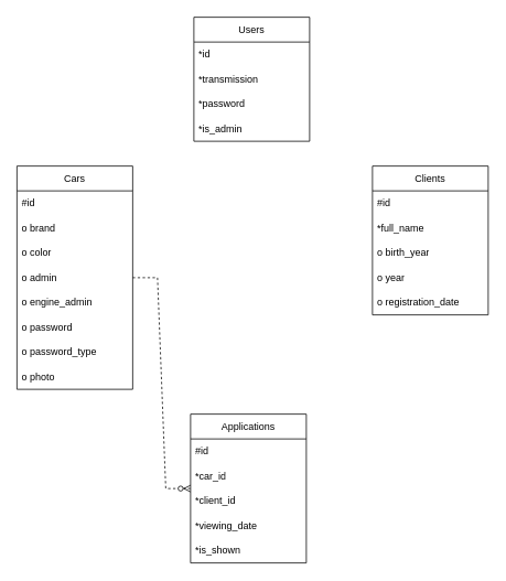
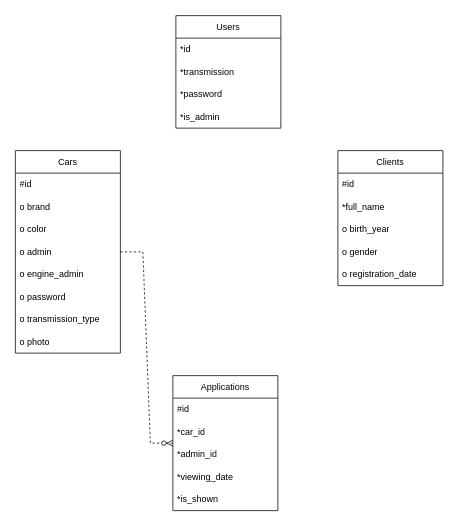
  <mxCell id="0" />
  <mxCell id="1" parent="0" />
  <mxCell id="2" value="Users" style="swimlane;fontStyle=0;childLayout=stackLayout;horizontal=1;startSize=30;horizontalStack=0;resizeParent=1;resizeParentMax=0;resizeLast=0;collapsible=1;marginBottom=0;whiteSpace=wrap;html=1;" vertex="1" parent="1"><mxGeometry x="234" y="20" width="140" height="150" as="geometry" /></mxCell>
  <mxCell id="3" value="*id" style="text;strokeColor=none;fillColor=none;align=left;verticalAlign=middle;spacingLeft=4;spacingRight=4;overflow=hidden;points=[[0,0.5],[1,0.5]];portConstraint=eastwest;rotatable=0;whiteSpace=wrap;html=1;" vertex="1" parent="2"><mxGeometry y="30" width="140" height="30" as="geometry" /></mxCell>
  <mxCell id="4" value="*transmission" style="text;strokeColor=none;fillColor=none;align=left;verticalAlign=middle;spacingLeft=4;spacingRight=4;overflow=hidden;points=[[0,0.5],[1,0.5]];portConstraint=eastwest;rotatable=0;whiteSpace=wrap;html=1;" vertex="1" parent="2"><mxGeometry y="60" width="140" height="30" as="geometry" /></mxCell>
  <mxCell id="5" value="*password" style="text;strokeColor=none;fillColor=none;align=left;verticalAlign=middle;spacingLeft=4;spacingRight=4;overflow=hidden;points=[[0,0.5],[1,0.5]];portConstraint=eastwest;rotatable=0;whiteSpace=wrap;html=1;" vertex="1" parent="2"><mxGeometry y="90" width="140" height="30" as="geometry" /></mxCell>
  <mxCell id="6" value="*is_admin" style="text;strokeColor=none;fillColor=none;align=left;verticalAlign=middle;spacingLeft=4;spacingRight=4;overflow=hidden;points=[[0,0.5],[1,0.5]];portConstraint=eastwest;rotatable=0;whiteSpace=wrap;html=1;" vertex="1" parent="2"><mxGeometry y="120" width="140" height="30" as="geometry" /></mxCell>
  <mxCell id="7" value="Clients" style="swimlane;fontStyle=0;childLayout=stackLayout;horizontal=1;startSize=30;horizontalStack=0;resizeParent=1;resizeParentMax=0;resizeLast=0;collapsible=1;marginBottom=0;whiteSpace=wrap;html=1;" vertex="1" parent="1"><mxGeometry x="450" y="200" width="140" height="180" as="geometry" /></mxCell>
  <mxCell id="8" value="#id" style="text;strokeColor=none;fillColor=none;align=left;verticalAlign=middle;spacingLeft=4;spacingRight=4;overflow=hidden;points=[[0,0.5],[1,0.5]];portConstraint=eastwest;rotatable=0;whiteSpace=wrap;html=1;" vertex="1" parent="7"><mxGeometry y="30" width="140" height="30" as="geometry" /></mxCell>
  <mxCell id="9" value="*full_name" style="text;strokeColor=none;fillColor=none;align=left;verticalAlign=middle;spacingLeft=4;spacingRight=4;overflow=hidden;points=[[0,0.5],[1,0.5]];portConstraint=eastwest;rotatable=0;whiteSpace=wrap;html=1;" vertex="1" parent="7"><mxGeometry y="60" width="140" height="30" as="geometry" /></mxCell>
  <mxCell id="10" value="о&amp;nbsp;birth_year" style="text;strokeColor=none;fillColor=none;align=left;verticalAlign=middle;spacingLeft=4;spacingRight=4;overflow=hidden;points=[[0,0.5],[1,0.5]];portConstraint=eastwest;rotatable=0;whiteSpace=wrap;html=1;" vertex="1" parent="7"><mxGeometry y="90" width="140" height="30" as="geometry" /></mxCell>
- <mxCell id="11" value="о&amp;nbsp;year" style="text;strokeColor=none;fillColor=none;align=left;verticalAlign=middle;spacingLeft=4;spacingRight=4;overflow=hidden;points=[[0,0.5],[1,0.5]];portConstraint=eastwest;rotatable=0;whiteSpace=wrap;html=1;" vertex="1" parent="7"><mxGeometry y="120" width="140" height="30" as="geometry" /></mxCell>
+ <mxCell id="11" value="о&amp;nbsp;gender" style="text;strokeColor=none;fillColor=none;align=left;verticalAlign=middle;spacingLeft=4;spacingRight=4;overflow=hidden;points=[[0,0.5],[1,0.5]];portConstraint=eastwest;rotatable=0;whiteSpace=wrap;html=1;" vertex="1" parent="7"><mxGeometry y="120" width="140" height="30" as="geometry" /></mxCell>
  <mxCell id="12" value="о&amp;nbsp;registration_date" style="text;strokeColor=none;fillColor=none;align=left;verticalAlign=middle;spacingLeft=4;spacingRight=4;overflow=hidden;points=[[0,0.5],[1,0.5]];portConstraint=eastwest;rotatable=0;whiteSpace=wrap;html=1;" vertex="1" parent="7"><mxGeometry y="150" width="140" height="30" as="geometry" /></mxCell>
  <mxCell id="13" value="Cars" style="swimlane;fontStyle=0;childLayout=stackLayout;horizontal=1;startSize=30;horizontalStack=0;resizeParent=1;resizeParentMax=0;resizeLast=0;collapsible=1;marginBottom=0;whiteSpace=wrap;html=1;" vertex="1" parent="1"><mxGeometry x="20" y="200" width="140" height="270" as="geometry" /></mxCell>
  <mxCell id="14" value="#id" style="text;strokeColor=none;fillColor=none;align=left;verticalAlign=middle;spacingLeft=4;spacingRight=4;overflow=hidden;points=[[0,0.5],[1,0.5]];portConstraint=eastwest;rotatable=0;whiteSpace=wrap;html=1;" vertex="1" parent="13"><mxGeometry y="30" width="140" height="30" as="geometry" /></mxCell>
  <mxCell id="15" value="о brand" style="text;strokeColor=none;fillColor=none;align=left;verticalAlign=middle;spacingLeft=4;spacingRight=4;overflow=hidden;points=[[0,0.5],[1,0.5]];portConstraint=eastwest;rotatable=0;whiteSpace=wrap;html=1;" vertex="1" parent="13"><mxGeometry y="60" width="140" height="30" as="geometry" /></mxCell>
  <mxCell id="16" value="о&amp;nbsp;color" style="text;strokeColor=none;fillColor=none;align=left;verticalAlign=middle;spacingLeft=4;spacingRight=4;overflow=hidden;points=[[0,0.5],[1,0.5]];portConstraint=eastwest;rotatable=0;whiteSpace=wrap;html=1;" vertex="1" parent="13"><mxGeometry y="90" width="140" height="30" as="geometry" /></mxCell>
  <mxCell id="17" value="о&amp;nbsp;admin" style="text;strokeColor=none;fillColor=none;align=left;verticalAlign=middle;spacingLeft=4;spacingRight=4;overflow=hidden;points=[[0,0.5],[1,0.5]];portConstraint=eastwest;rotatable=0;whiteSpace=wrap;html=1;" vertex="1" parent="13"><mxGeometry y="120" width="140" height="30" as="geometry" /></mxCell>
  <mxCell id="18" value="о&amp;nbsp;engine_admin" style="text;strokeColor=none;fillColor=none;align=left;verticalAlign=middle;spacingLeft=4;spacingRight=4;overflow=hidden;points=[[0,0.5],[1,0.5]];portConstraint=eastwest;rotatable=0;whiteSpace=wrap;html=1;" vertex="1" parent="13"><mxGeometry y="150" width="140" height="30" as="geometry" /></mxCell>
  <mxCell id="19" value="о&amp;nbsp;password" style="text;strokeColor=none;fillColor=none;align=left;verticalAlign=middle;spacingLeft=4;spacingRight=4;overflow=hidden;points=[[0,0.5],[1,0.5]];portConstraint=eastwest;rotatable=0;whiteSpace=wrap;html=1;" vertex="1" parent="13"><mxGeometry y="180" width="140" height="30" as="geometry" /></mxCell>
- <mxCell id="20" value="о&amp;nbsp;password_type" style="text;strokeColor=none;fillColor=none;align=left;verticalAlign=middle;spacingLeft=4;spacingRight=4;overflow=hidden;points=[[0,0.5],[1,0.5]];portConstraint=eastwest;rotatable=0;whiteSpace=wrap;html=1;" vertex="1" parent="13"><mxGeometry y="210" width="140" height="30" as="geometry" /></mxCell>
+ <mxCell id="20" value="о&amp;nbsp;transmission_type" style="text;strokeColor=none;fillColor=none;align=left;verticalAlign=middle;spacingLeft=4;spacingRight=4;overflow=hidden;points=[[0,0.5],[1,0.5]];portConstraint=eastwest;rotatable=0;whiteSpace=wrap;html=1;" vertex="1" parent="13"><mxGeometry y="210" width="140" height="30" as="geometry" /></mxCell>
  <mxCell id="21" value="о&amp;nbsp;photo" style="text;strokeColor=none;fillColor=none;align=left;verticalAlign=middle;spacingLeft=4;spacingRight=4;overflow=hidden;points=[[0,0.5],[1,0.5]];portConstraint=eastwest;rotatable=0;whiteSpace=wrap;html=1;" vertex="1" parent="13"><mxGeometry y="240" width="140" height="30" as="geometry" /></mxCell>
  <mxCell id="22" value="Applications" style="swimlane;fontStyle=0;childLayout=stackLayout;horizontal=1;startSize=30;horizontalStack=0;resizeParent=1;resizeParentMax=0;resizeLast=0;collapsible=1;marginBottom=0;whiteSpace=wrap;html=1;" vertex="1" parent="1"><mxGeometry x="230" y="500" width="140" height="180" as="geometry" /></mxCell>
  <mxCell id="23" value="#id" style="text;strokeColor=none;fillColor=none;align=left;verticalAlign=middle;spacingLeft=4;spacingRight=4;overflow=hidden;points=[[0,0.5],[1,0.5]];portConstraint=eastwest;rotatable=0;whiteSpace=wrap;html=1;" vertex="1" parent="22"><mxGeometry y="30" width="140" height="30" as="geometry" /></mxCell>
  <mxCell id="24" value="*car_id" style="text;strokeColor=none;fillColor=none;align=left;verticalAlign=middle;spacingLeft=4;spacingRight=4;overflow=hidden;points=[[0,0.5],[1,0.5]];portConstraint=eastwest;rotatable=0;whiteSpace=wrap;html=1;" vertex="1" parent="22"><mxGeometry y="60" width="140" height="30" as="geometry" /></mxCell>
- <mxCell id="25" value="*client_id" style="text;strokeColor=none;fillColor=none;align=left;verticalAlign=middle;spacingLeft=4;spacingRight=4;overflow=hidden;points=[[0,0.5],[1,0.5]];portConstraint=eastwest;rotatable=0;whiteSpace=wrap;html=1;" vertex="1" parent="22"><mxGeometry y="90" width="140" height="30" as="geometry" /></mxCell>
+ <mxCell id="25" value="*admin_id" style="text;strokeColor=none;fillColor=none;align=left;verticalAlign=middle;spacingLeft=4;spacingRight=4;overflow=hidden;points=[[0,0.5],[1,0.5]];portConstraint=eastwest;rotatable=0;whiteSpace=wrap;html=1;" vertex="1" parent="22"><mxGeometry y="90" width="140" height="30" as="geometry" /></mxCell>
  <mxCell id="26" value="*viewing_date" style="text;strokeColor=none;fillColor=none;align=left;verticalAlign=middle;spacingLeft=4;spacingRight=4;overflow=hidden;points=[[0,0.5],[1,0.5]];portConstraint=eastwest;rotatable=0;whiteSpace=wrap;html=1;" vertex="1" parent="22"><mxGeometry y="120" width="140" height="30" as="geometry" /></mxCell>
  <mxCell id="27" value="*is_shown" style="text;strokeColor=none;fillColor=none;align=left;verticalAlign=middle;spacingLeft=4;spacingRight=4;overflow=hidden;points=[[0,0.5],[1,0.5]];portConstraint=eastwest;rotatable=0;whiteSpace=wrap;html=1;" vertex="1" parent="22"><mxGeometry y="150" width="140" height="30" as="geometry" /></mxCell>
  <mxCell id="28" value="" style="edgeStyle=entityRelationEdgeStyle;fontSize=12;html=1;endArrow=ERzeroToMany;endFill=1;rounded=0;dashed=1;" edge="1" parent="1" source="13" target="22"><mxGeometry width="100" height="100" relative="1" as="geometry"><mxPoint x="230" y="320" as="sourcePoint" /><mxPoint x="340" y="435" as="targetPoint" /><Array as="points"><mxPoint x="290" y="320" /><mxPoint x="240" y="385" /><mxPoint x="300" y="445" /><mxPoint x="300" y="445" /><mxPoint x="320" y="445" /><mxPoint x="300" y="320" /><mxPoint x="370" y="395" /><mxPoint x="335" y="355" /></Array></mxGeometry></mxCell>
